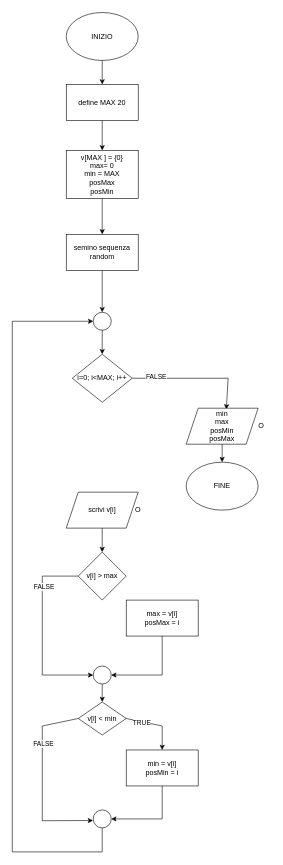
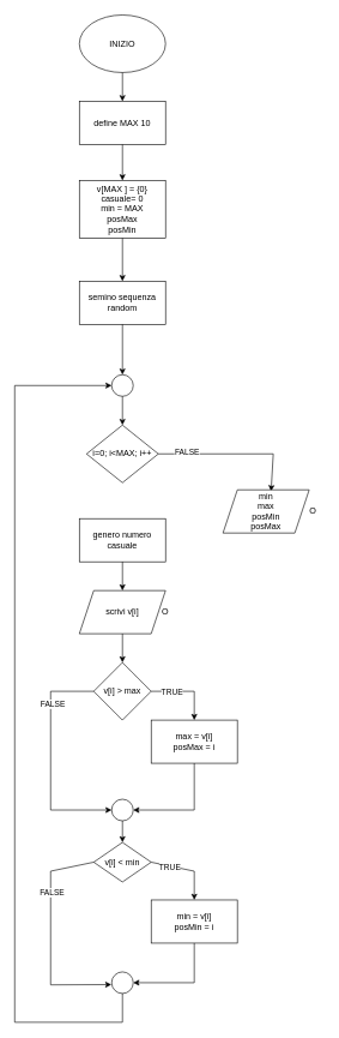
  <mxCell id="0" />
  <mxCell id="1" parent="0" />
  <mxCell id="2" value="INIZIO" style="ellipse;whiteSpace=wrap;html=1;" vertex="1" parent="1"><mxGeometry x="110" y="20" width="120" height="80" as="geometry" /></mxCell>
- <mxCell id="3" value="define MAX 20" style="rounded=0;whiteSpace=wrap;html=1;" vertex="1" parent="1"><mxGeometry x="110" y="140" width="120" height="60" as="geometry" /></mxCell>
+ <mxCell id="3" value="define MAX 10" style="rounded=0;whiteSpace=wrap;html=1;" vertex="1" parent="1"><mxGeometry x="110" y="140" width="120" height="60" as="geometry" /></mxCell>
  <mxCell id="4" value="" style="endArrow=classic;html=1;rounded=0;exitX=0.5;exitY=1;exitDx=0;exitDy=0;entryX=0.5;entryY=0;entryDx=0;entryDy=0;" edge="1" parent="1" source="2" target="3"><mxGeometry width="50" height="50" relative="1" as="geometry"><mxPoint x="160" y="320" as="sourcePoint" /><mxPoint x="210" y="270" as="targetPoint" /></mxGeometry></mxCell>
  <mxCell id="5" value="" style="endArrow=classic;html=1;rounded=0;exitX=0.5;exitY=1;exitDx=0;exitDy=0;entryX=0.5;entryY=0;entryDx=0;entryDy=0;" edge="1" parent="1" source="3" target="6"><mxGeometry width="50" height="50" relative="1" as="geometry"><mxPoint x="160" y="320" as="sourcePoint" /><mxPoint x="170" y="240" as="targetPoint" /></mxGeometry></mxCell>
- <mxCell id="6" value="v[MAX ] = {0}&lt;br&gt;max= 0&lt;br&gt;min = MAX&lt;br&gt;posMax&lt;br&gt;posMin" style="rounded=0;whiteSpace=wrap;html=1;" vertex="1" parent="1"><mxGeometry x="110" y="250" width="120" height="80" as="geometry" /></mxCell>
+ <mxCell id="6" value="v[MAX ] = {0}&lt;br&gt;casuale= 0&lt;br&gt;min = MAX&lt;br&gt;posMax&lt;br&gt;posMin" style="rounded=0;whiteSpace=wrap;html=1;" vertex="1" parent="1"><mxGeometry x="110" y="250" width="120" height="80" as="geometry" /></mxCell>
  <mxCell id="7" value="semino sequenza random" style="rounded=0;whiteSpace=wrap;html=1;" vertex="1" parent="1"><mxGeometry x="110" y="390" width="120" height="60" as="geometry" /></mxCell>
  <mxCell id="8" value="" style="endArrow=classic;html=1;rounded=0;exitX=0.5;exitY=1;exitDx=0;exitDy=0;entryX=0.5;entryY=0;entryDx=0;entryDy=0;" edge="1" parent="1" source="6" target="7"><mxGeometry width="50" height="50" relative="1" as="geometry"><mxPoint x="160" y="290" as="sourcePoint" /><mxPoint x="210" y="240" as="targetPoint" /></mxGeometry></mxCell>
  <mxCell id="9" value="" style="endArrow=classic;html=1;rounded=0;exitX=0.5;exitY=1;exitDx=0;exitDy=0;" edge="1" parent="1" source="7" target="10"><mxGeometry width="50" height="50" relative="1" as="geometry"><mxPoint x="160" y="490" as="sourcePoint" /><mxPoint x="170" y="530" as="targetPoint" /></mxGeometry></mxCell>
  <mxCell id="10" value="" style="ellipse;whiteSpace=wrap;html=1;aspect=fixed;" vertex="1" parent="1"><mxGeometry x="155" y="520" width="30" height="30" as="geometry" /></mxCell>
  <mxCell id="11" value="" style="endArrow=classic;html=1;rounded=0;exitX=0.5;exitY=1;exitDx=0;exitDy=0;" edge="1" parent="1" source="10" target="12"><mxGeometry width="50" height="50" relative="1" as="geometry"><mxPoint x="160" y="490" as="sourcePoint" /><mxPoint x="170" y="600" as="targetPoint" /></mxGeometry></mxCell>
  <mxCell id="12" value="i=0; i&amp;lt;MAX; i++" style="rhombus;whiteSpace=wrap;html=1;" vertex="1" parent="1"><mxGeometry x="120" y="590" width="100" height="80" as="geometry" /></mxCell>
+ <mxCell id="13" value="genero numero casuale" style="rounded=0;whiteSpace=wrap;html=1;" vertex="1" parent="1"><mxGeometry x="110" y="720" width="120" height="60" as="geometry" /></mxCell>
  <mxCell id="14" value="scrivi v[i]" style="shape=parallelogram;perimeter=parallelogramPerimeter;whiteSpace=wrap;html=1;fixedSize=1;" vertex="1" parent="1"><mxGeometry x="110" y="820" width="120" height="60" as="geometry" /></mxCell>
+ <mxCell id="15" value="" style="endArrow=classic;html=1;rounded=0;exitX=0.5;exitY=1;exitDx=0;exitDy=0;entryX=0.5;entryY=0;entryDx=0;entryDy=0;" edge="1" parent="1" source="13" target="14"><mxGeometry width="50" height="50" relative="1" as="geometry"><mxPoint x="160" y="680" as="sourcePoint" /><mxPoint x="210" y="630" as="targetPoint" /></mxGeometry></mxCell>
  <mxCell id="16" value="O" style="text;html=1;strokeColor=none;fillColor=none;align=center;verticalAlign=middle;whiteSpace=wrap;rounded=0;" vertex="1" parent="1"><mxGeometry x="200" y="835" width="60" height="30" as="geometry" /></mxCell>
  <mxCell id="17" value="" style="endArrow=classic;html=1;rounded=0;exitX=0.5;exitY=1;exitDx=0;exitDy=0;" edge="1" parent="1" source="14" target="18"><mxGeometry width="50" height="50" relative="1" as="geometry"><mxPoint x="160" y="680" as="sourcePoint" /><mxPoint x="170" y="940" as="targetPoint" /></mxGeometry></mxCell>
  <mxCell id="18" value="v[i] &amp;gt; max" style="rhombus;whiteSpace=wrap;html=1;" vertex="1" parent="1"><mxGeometry x="130" y="920" width="80" height="80" as="geometry" /></mxCell>
+ <mxCell id="19" value="" style="endArrow=classic;html=1;rounded=0;exitX=1;exitY=0.5;exitDx=0;exitDy=0;entryX=0.5;entryY=0;entryDx=0;entryDy=0;" edge="1" parent="1" source="18" target="21"><mxGeometry width="50" height="50" relative="1" as="geometry"><mxPoint x="160" y="880" as="sourcePoint" /><mxPoint x="290" y="970" as="targetPoint" /><Array as="points"><mxPoint x="270" y="960" /></Array></mxGeometry></mxCell>
+ <mxCell id="20" value="TRUE" style="edgeLabel;html=1;align=center;verticalAlign=middle;resizable=0;points=[];" vertex="1" connectable="0" parent="19"><mxGeometry x="-0.449" relative="1" as="geometry"><mxPoint as="offset" /></mxGeometry></mxCell>
  <mxCell id="21" value="max = v[i]&lt;br&gt;posMax = i" style="rounded=0;whiteSpace=wrap;html=1;" vertex="1" parent="1"><mxGeometry x="210" y="1000" width="120" height="60" as="geometry" /></mxCell>
  <mxCell id="22" value="" style="endArrow=classic;html=1;rounded=0;exitX=0;exitY=0.5;exitDx=0;exitDy=0;entryX=0;entryY=0.5;entryDx=0;entryDy=0;" edge="1" parent="1" source="18" target="25"><mxGeometry width="50" height="50" relative="1" as="geometry"><mxPoint x="160" y="970" as="sourcePoint" /><mxPoint x="30" y="1010" as="targetPoint" /><Array as="points"><mxPoint x="70" y="960" /><mxPoint x="70" y="1125" /></Array></mxGeometry></mxCell>
  <mxCell id="23" value="FALSE" style="edgeLabel;html=1;align=center;verticalAlign=middle;resizable=0;points=[];" vertex="1" connectable="0" parent="22"><mxGeometry x="-0.504" y="2" relative="1" as="geometry"><mxPoint as="offset" /></mxGeometry></mxCell>
  <mxCell id="24" value="" style="endArrow=classic;html=1;rounded=0;exitX=0.5;exitY=1;exitDx=0;exitDy=0;entryX=1;entryY=0.5;entryDx=0;entryDy=0;" edge="1" parent="1" source="21" target="25"><mxGeometry width="50" height="50" relative="1" as="geometry"><mxPoint x="160" y="970" as="sourcePoint" /><mxPoint x="270" y="1150" as="targetPoint" /><Array as="points"><mxPoint x="270" y="1125" /></Array></mxGeometry></mxCell>
  <mxCell id="25" value="" style="ellipse;whiteSpace=wrap;html=1;aspect=fixed;" vertex="1" parent="1"><mxGeometry x="155" y="1110" width="30" height="30" as="geometry" /></mxCell>
  <mxCell id="26" value="" style="endArrow=classic;html=1;rounded=0;exitX=0.5;exitY=1;exitDx=0;exitDy=0;" edge="1" parent="1" source="25" target="27"><mxGeometry width="50" height="50" relative="1" as="geometry"><mxPoint x="160" y="970" as="sourcePoint" /><mxPoint x="170" y="1190" as="targetPoint" /></mxGeometry></mxCell>
  <mxCell id="27" value="v[i] &amp;lt; min" style="rhombus;whiteSpace=wrap;html=1;" vertex="1" parent="1"><mxGeometry x="130" y="1170" width="80" height="55" as="geometry" /></mxCell>
  <mxCell id="28" value="" style="endArrow=classic;html=1;rounded=0;exitX=1;exitY=0.5;exitDx=0;exitDy=0;entryX=0.5;entryY=0;entryDx=0;entryDy=0;" edge="1" parent="1" source="27" target="30"><mxGeometry width="50" height="50" relative="1" as="geometry"><mxPoint x="160" y="1070" as="sourcePoint" /><mxPoint x="320" y="1270" as="targetPoint" /><Array as="points"><mxPoint x="270" y="1210" /></Array></mxGeometry></mxCell>
  <mxCell id="29" value="TRUE" style="edgeLabel;html=1;align=center;verticalAlign=middle;resizable=0;points=[];" vertex="1" connectable="0" parent="28"><mxGeometry x="-0.513" y="-2" relative="1" as="geometry"><mxPoint x="1" as="offset" /></mxGeometry></mxCell>
  <mxCell id="30" value="min = v[i]&lt;br&gt;posMin = i" style="rounded=0;whiteSpace=wrap;html=1;" vertex="1" parent="1"><mxGeometry x="210" y="1250" width="120" height="60" as="geometry" /></mxCell>
  <mxCell id="31" value="" style="endArrow=classic;html=1;rounded=0;exitX=0;exitY=0.5;exitDx=0;exitDy=0;entryX=-0.012;entryY=0.588;entryDx=0;entryDy=0;entryPerimeter=0;" edge="1" parent="1" source="27" target="34"><mxGeometry width="50" height="50" relative="1" as="geometry"><mxPoint x="160" y="1270" as="sourcePoint" /><mxPoint x="70" y="1250" as="targetPoint" /><Array as="points"><mxPoint x="70" y="1210" /><mxPoint x="70" y="1368" /></Array></mxGeometry></mxCell>
  <mxCell id="32" value="FALSE" style="edgeLabel;html=1;align=center;verticalAlign=middle;resizable=0;points=[];" vertex="1" connectable="0" parent="31"><mxGeometry x="-0.408" y="1" relative="1" as="geometry"><mxPoint y="1" as="offset" /></mxGeometry></mxCell>
  <mxCell id="33" value="" style="endArrow=classic;html=1;rounded=0;exitX=0.5;exitY=1;exitDx=0;exitDy=0;entryX=1;entryY=0.5;entryDx=0;entryDy=0;" edge="1" parent="1" source="30" target="34"><mxGeometry width="50" height="50" relative="1" as="geometry"><mxPoint x="160" y="1270" as="sourcePoint" /><mxPoint x="260" y="1370" as="targetPoint" /><Array as="points"><mxPoint x="270" y="1365" /></Array></mxGeometry></mxCell>
  <mxCell id="34" value="" style="ellipse;whiteSpace=wrap;html=1;aspect=fixed;" vertex="1" parent="1"><mxGeometry x="155" y="1350" width="30" height="30" as="geometry" /></mxCell>
  <mxCell id="35" value="" style="endArrow=classic;html=1;rounded=0;exitX=0.5;exitY=1;exitDx=0;exitDy=0;entryX=0;entryY=0.5;entryDx=0;entryDy=0;" edge="1" parent="1" source="34" target="10"><mxGeometry width="50" height="50" relative="1" as="geometry"><mxPoint x="160" y="1270" as="sourcePoint" /><mxPoint x="40" y="520" as="targetPoint" /><Array as="points"><mxPoint x="170" y="1420" /><mxPoint x="20" y="1420" /><mxPoint x="20" y="535" /></Array></mxGeometry></mxCell>
  <mxCell id="36" value="" style="endArrow=classic;html=1;rounded=0;exitX=1;exitY=0.5;exitDx=0;exitDy=0;entryX=0.558;entryY=0.033;entryDx=0;entryDy=0;entryPerimeter=0;" edge="1" parent="1" source="12" target="38"><mxGeometry width="50" height="50" relative="1" as="geometry"><mxPoint x="160" y="870" as="sourcePoint" /><mxPoint x="390" y="680" as="targetPoint" /><Array as="points"><mxPoint x="380" y="630" /></Array></mxGeometry></mxCell>
  <mxCell id="37" value="FALSE" style="edgeLabel;html=1;align=center;verticalAlign=middle;resizable=0;points=[];" vertex="1" connectable="0" parent="36"><mxGeometry x="-0.634" y="3" relative="1" as="geometry"><mxPoint as="offset" /></mxGeometry></mxCell>
  <mxCell id="38" value="min&lt;br&gt;max&lt;br&gt;posMin&lt;br&gt;posMax" style="shape=parallelogram;perimeter=parallelogramPerimeter;whiteSpace=wrap;html=1;fixedSize=1;" vertex="1" parent="1"><mxGeometry x="310" y="680" width="120" height="60" as="geometry" /></mxCell>
  <mxCell id="39" value="O" style="text;html=1;align=center;verticalAlign=middle;resizable=0;points=[];autosize=1;strokeColor=none;fillColor=none;" vertex="1" parent="1"><mxGeometry x="420" y="695" width="30" height="30" as="geometry" /></mxCell>
- <mxCell id="40" value="" style="endArrow=classic;html=1;rounded=0;exitX=0.5;exitY=1;exitDx=0;exitDy=0;" edge="1" parent="1" source="38" target="41"><mxGeometry width="50" height="50" relative="1" as="geometry"><mxPoint x="160" y="840" as="sourcePoint" /><mxPoint x="370" y="780" as="targetPoint" /></mxGeometry></mxCell>
- <mxCell id="41" value="FINE" style="ellipse;whiteSpace=wrap;html=1;" vertex="1" parent="1"><mxGeometry x="310" y="770" width="120" height="80" as="geometry" /></mxCell>
